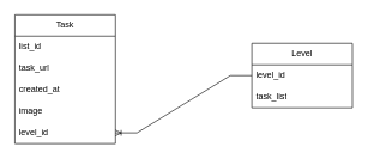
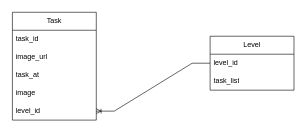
  <mxCell id="0" />
  <mxCell id="1" parent="0" />
  <mxCell id="2" value="Task" style="swimlane;fontStyle=0;childLayout=stackLayout;horizontal=1;startSize=30;horizontalStack=0;resizeParent=1;resizeParentMax=0;resizeLast=0;collapsible=1;marginBottom=0;whiteSpace=wrap;html=1;" vertex="1" parent="1"><mxGeometry x="20" y="20" width="140" height="180" as="geometry" /></mxCell>
- <mxCell id="3" value="list_id" style="text;strokeColor=none;fillColor=none;align=left;verticalAlign=middle;spacingLeft=4;spacingRight=4;overflow=hidden;points=[[0,0.5],[1,0.5]];portConstraint=eastwest;rotatable=0;whiteSpace=wrap;html=1;" vertex="1" parent="2"><mxGeometry y="30" width="140" height="30" as="geometry" /></mxCell>
- <mxCell id="4" value="task_url" style="text;strokeColor=none;fillColor=none;align=left;verticalAlign=middle;spacingLeft=4;spacingRight=4;overflow=hidden;points=[[0,0.5],[1,0.5]];portConstraint=eastwest;rotatable=0;whiteSpace=wrap;html=1;" vertex="1" parent="2"><mxGeometry y="60" width="140" height="30" as="geometry" /></mxCell>
- <mxCell id="5" value="created_at" style="text;strokeColor=none;fillColor=none;align=left;verticalAlign=middle;spacingLeft=4;spacingRight=4;overflow=hidden;points=[[0,0.5],[1,0.5]];portConstraint=eastwest;rotatable=0;whiteSpace=wrap;html=1;" vertex="1" parent="2"><mxGeometry y="90" width="140" height="30" as="geometry" /></mxCell>
+ <mxCell id="3" value="task_id" style="text;strokeColor=none;fillColor=none;align=left;verticalAlign=middle;spacingLeft=4;spacingRight=4;overflow=hidden;points=[[0,0.5],[1,0.5]];portConstraint=eastwest;rotatable=0;whiteSpace=wrap;html=1;" vertex="1" parent="2"><mxGeometry y="30" width="140" height="30" as="geometry" /></mxCell>
+ <mxCell id="4" value="image_url" style="text;strokeColor=none;fillColor=none;align=left;verticalAlign=middle;spacingLeft=4;spacingRight=4;overflow=hidden;points=[[0,0.5],[1,0.5]];portConstraint=eastwest;rotatable=0;whiteSpace=wrap;html=1;" vertex="1" parent="2"><mxGeometry y="60" width="140" height="30" as="geometry" /></mxCell>
+ <mxCell id="5" value="task_at" style="text;strokeColor=none;fillColor=none;align=left;verticalAlign=middle;spacingLeft=4;spacingRight=4;overflow=hidden;points=[[0,0.5],[1,0.5]];portConstraint=eastwest;rotatable=0;whiteSpace=wrap;html=1;" vertex="1" parent="2"><mxGeometry y="90" width="140" height="30" as="geometry" /></mxCell>
  <mxCell id="6" value="image" style="text;strokeColor=none;fillColor=none;align=left;verticalAlign=middle;spacingLeft=4;spacingRight=4;overflow=hidden;points=[[0,0.5],[1,0.5]];portConstraint=eastwest;rotatable=0;whiteSpace=wrap;html=1;" vertex="1" parent="2"><mxGeometry y="120" width="140" height="30" as="geometry" /></mxCell>
  <mxCell id="7" value="level_id" style="text;strokeColor=none;fillColor=none;align=left;verticalAlign=middle;spacingLeft=4;spacingRight=4;overflow=hidden;points=[[0,0.5],[1,0.5]];portConstraint=eastwest;rotatable=0;whiteSpace=wrap;html=1;" vertex="1" parent="2"><mxGeometry y="150" width="140" height="30" as="geometry" /></mxCell>
  <mxCell id="8" value="Level" style="swimlane;fontStyle=0;childLayout=stackLayout;horizontal=1;startSize=30;horizontalStack=0;resizeParent=1;resizeParentMax=0;resizeLast=0;collapsible=1;marginBottom=0;whiteSpace=wrap;html=1;" vertex="1" parent="1"><mxGeometry x="350" y="60" width="140" height="90" as="geometry" /></mxCell>
  <mxCell id="9" value="level_id" style="text;strokeColor=none;fillColor=none;align=left;verticalAlign=middle;spacingLeft=4;spacingRight=4;overflow=hidden;points=[[0,0.5],[1,0.5]];portConstraint=eastwest;rotatable=0;whiteSpace=wrap;html=1;" vertex="1" parent="8"><mxGeometry y="30" width="140" height="30" as="geometry" /></mxCell>
  <mxCell id="10" value="task_list" style="text;strokeColor=none;fillColor=none;align=left;verticalAlign=middle;spacingLeft=4;spacingRight=4;overflow=hidden;points=[[0,0.5],[1,0.5]];portConstraint=eastwest;rotatable=0;whiteSpace=wrap;html=1;" vertex="1" parent="8"><mxGeometry y="60" width="140" height="30" as="geometry" /></mxCell>
  <mxCell id="11" value="" style="edgeStyle=entityRelationEdgeStyle;fontSize=12;html=1;endArrow=ERoneToMany;rounded=0;exitX=0;exitY=0.5;exitDx=0;exitDy=0;" edge="1" parent="1" source="9" target="7"><mxGeometry width="100" height="100" relative="1" as="geometry"><mxPoint x="270" y="300" as="sourcePoint" /><mxPoint x="370" y="200" as="targetPoint" /></mxGeometry></mxCell>
